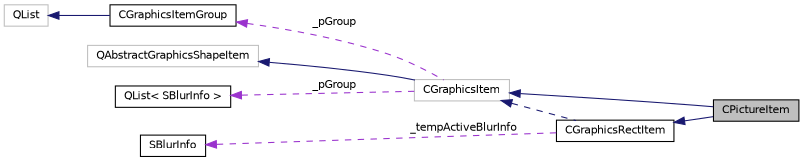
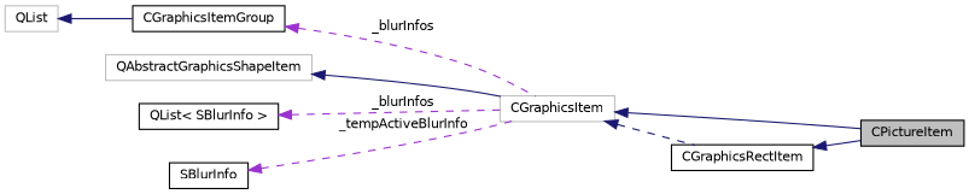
  digraph {
    rankdir=LR
    node [color=black fillcolor=white fontname=Helvetica fontsize=10 shape=record style=filled]
    edge [color=midnightblue dir=back fontname=Helvetica fontsize=10 labelfontname=Helvetica labelfontsize=10 style=solid]
    n1 [fillcolor=grey75 fontcolor=black height=0.2 label=CPictureItem width=0.4]
    n2 [height=0.2 label=CGraphicsRectItem width=0.4]
    n3 [color=grey75 height=0.2 label=CGraphicsItem width=0.4]
    n4 [height=0.2 label=CGraphicsItemGroup width=0.4]
    n5 [color=grey75 height=0.2 label=QAbstractGraphicsShapeItem width=0.4]
    n6 [height=0.2 label="QList\< SBlurInfo \>" width=0.4]
    n7 [color=grey75 height=0.2 label=QList width=0.4]
    n8 [height=0.2 label=SBlurInfo width=0.4]
    n2 -> n1
    n3 -> n1
    n3 -> n2 [style=dashed]
-   n4 -> n3 [color=darkorchid3 label=" _pGroup" style=dashed]
+   n4 -> n3 [color=darkorchid3 label=" _blurInfos" style=dashed]
    n5 -> n3
-   n6 -> n3 [color=darkorchid3 label=" _pGroup" style=dashed]
+   n6 -> n3 [color=darkorchid3 label=" _blurInfos" style=dashed]
    n7 -> n4
-   n8 -> n2 [color=darkorchid3 label=" _tempActiveBlurInfo" style=dashed]
+   n8 -> n3 [color=darkorchid3 label=" _tempActiveBlurInfo" style=dashed]
  }
